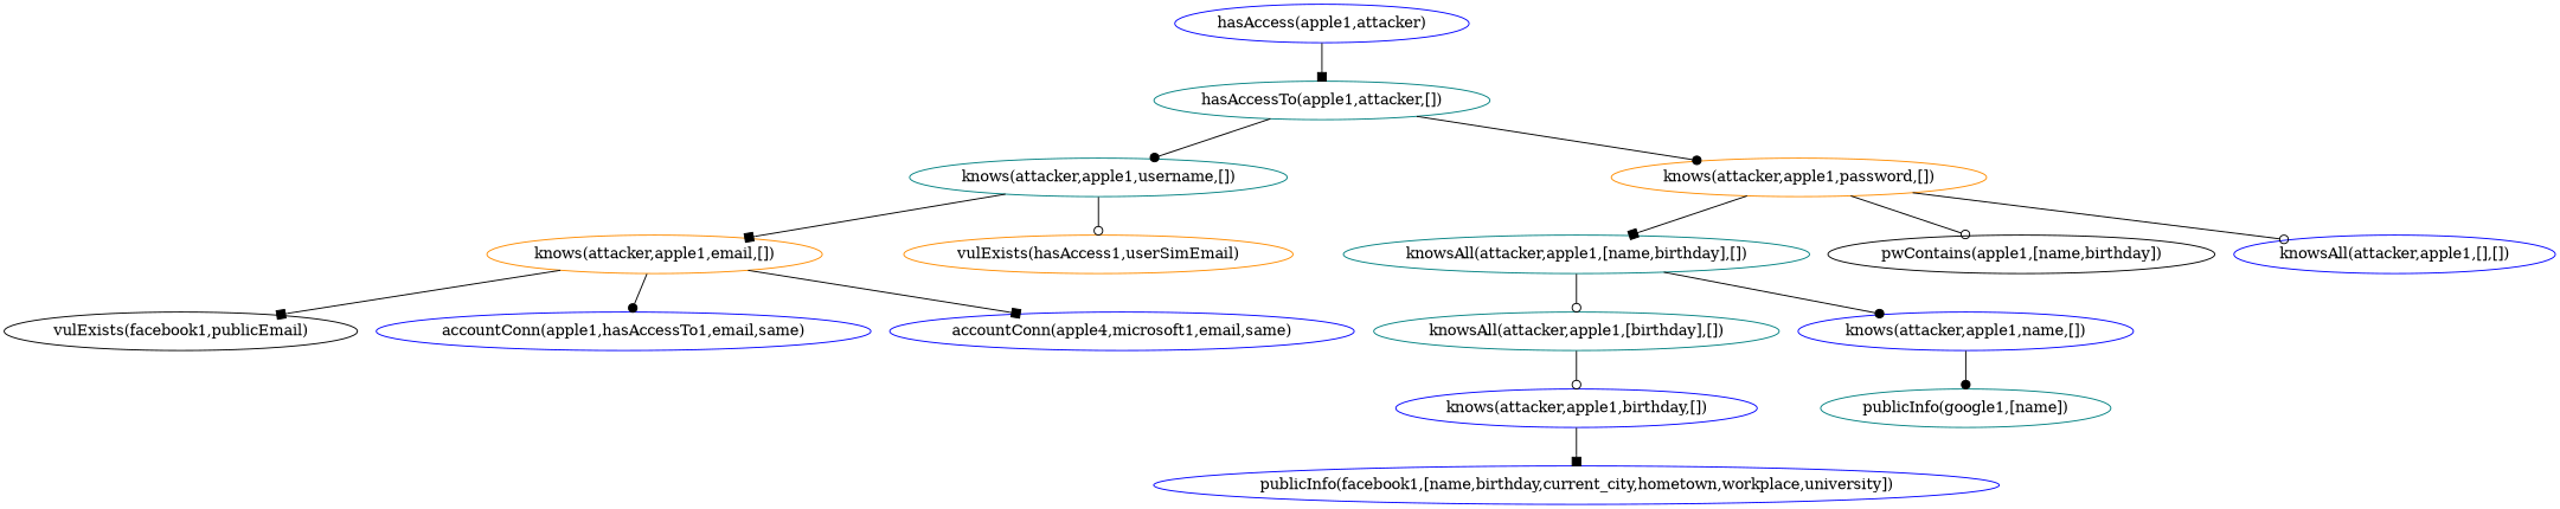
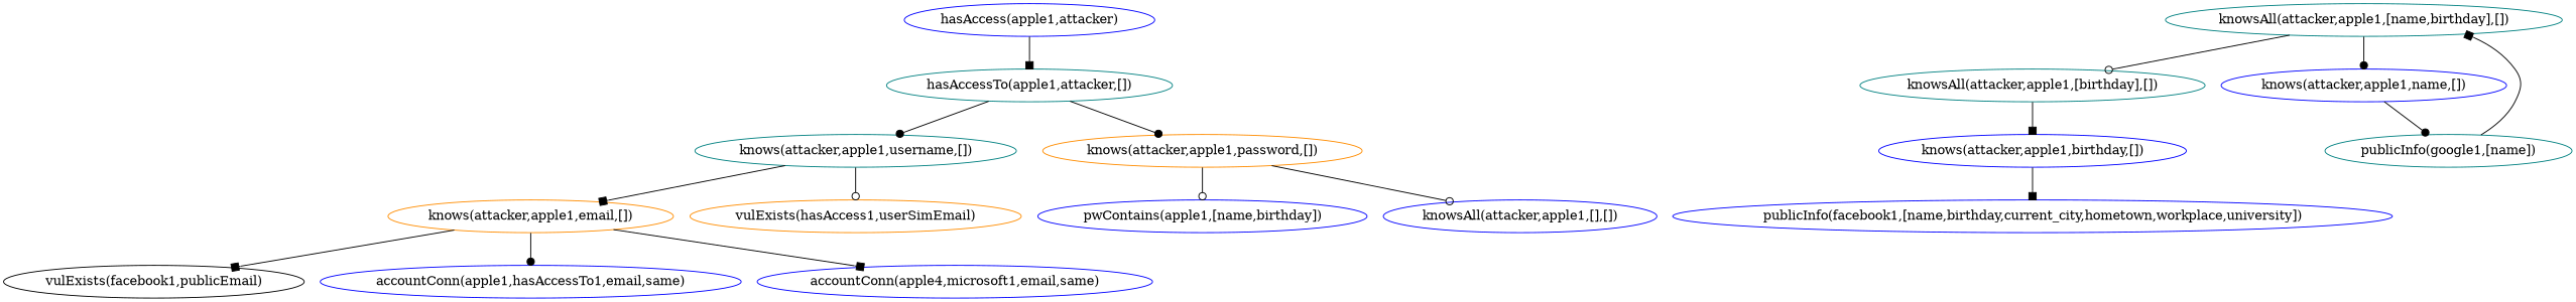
  digraph {
    node [color=blue]
    edge [arrowhead=box]
    "hasAccessTo(apple1,attacker,[])" [color=teal]
    "hasAccess(apple1,attacker)"
    "knows(attacker,apple1,username,[])" [color=teal]
    "knows(attacker,apple1,password,[])" [color=darkorange]
    "knows(attacker,apple1,email,[])" [color=darkorange]
    n6 [color=darkorange label="vulExists(hasAccess1,userSimEmail)"]
    "knowsAll(attacker,apple1,[name,birthday],[])" [color=teal]
-   "pwContains(apple1,[name,birthday])" [color=black]
+   "pwContains(apple1,[name,birthday])"
    "knowsAll(attacker,apple1,[],[])"
    "vulExists(facebook1,publicEmail)" [color=black]
    n11 [label="accountConn(apple1,hasAccessTo1,email,same)"]
    n12 [label="accountConn(apple4,microsoft1,email,same)"]
    "knowsAll(attacker,apple1,[birthday],[])" [color=teal]
    "knows(attacker,apple1,name,[])"
    "knows(attacker,apple1,birthday,[])"
    "publicInfo(google1,[name])" [color=teal]
    "publicInfo(facebook1,[name,birthday,current_city,hometown,workplace,university])"
    "hasAccessTo(apple1,attacker,[])" -> "knows(attacker,apple1,username,[])" [arrowhead=dot]
    "hasAccessTo(apple1,attacker,[])" -> "knows(attacker,apple1,password,[])" [arrowhead=dot]
    "hasAccess(apple1,attacker)" -> "hasAccessTo(apple1,attacker,[])"
    "knows(attacker,apple1,username,[])" -> "knows(attacker,apple1,email,[])"
    "knows(attacker,apple1,username,[])" -> n6 [arrowhead=odot]
-   "knows(attacker,apple1,password,[])" -> "knowsAll(attacker,apple1,[name,birthday],[])"
+   "publicInfo(google1,[name])" -> "knowsAll(attacker,apple1,[name,birthday],[])"
    "knows(attacker,apple1,password,[])" -> "pwContains(apple1,[name,birthday])" [arrowhead=odot]
    "knows(attacker,apple1,password,[])" -> "knowsAll(attacker,apple1,[],[])" [arrowhead=odot]
    "knows(attacker,apple1,email,[])" -> "vulExists(facebook1,publicEmail)"
    "knows(attacker,apple1,email,[])" -> n11 [arrowhead=dot]
    "knows(attacker,apple1,email,[])" -> n12
    "knowsAll(attacker,apple1,[name,birthday],[])" -> "knowsAll(attacker,apple1,[birthday],[])" [arrowhead=odot]
    "knowsAll(attacker,apple1,[name,birthday],[])" -> "knows(attacker,apple1,name,[])" [arrowhead=dot]
-   "knowsAll(attacker,apple1,[birthday],[])" -> "knows(attacker,apple1,birthday,[])" [arrowhead=odot]
+   "knowsAll(attacker,apple1,[birthday],[])" -> "knows(attacker,apple1,birthday,[])"
    "knows(attacker,apple1,name,[])" -> "publicInfo(google1,[name])" [arrowhead=dot]
    "knows(attacker,apple1,birthday,[])" -> "publicInfo(facebook1,[name,birthday,current_city,hometown,workplace,university])"
  }
